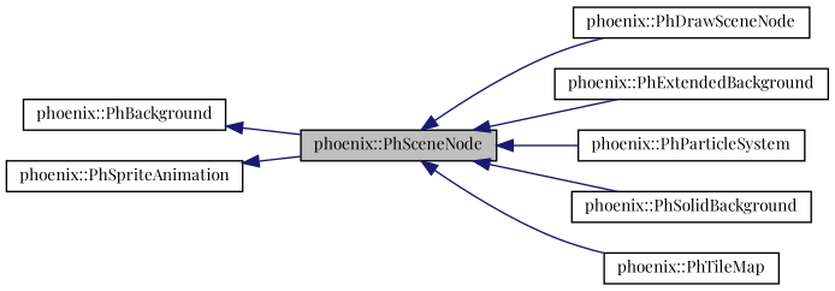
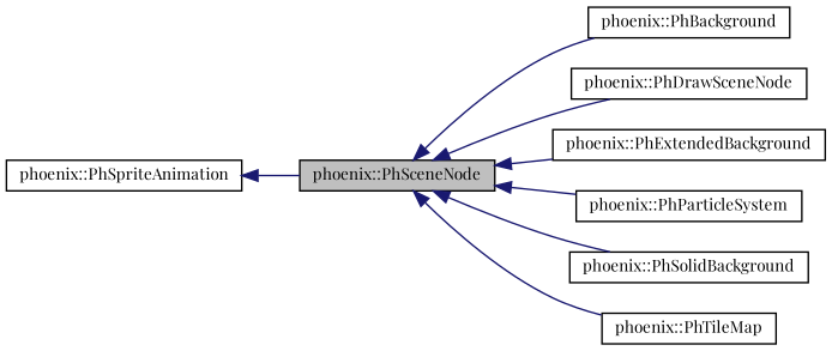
  digraph {
    fontname="Playfair Display"
    rankdir=LR
    node [color=black fillcolor=white fontname="Playfair Display" fontsize=10 shape=record style=filled]
    edge [color=midnightblue dir=back fontname="Playfair Display" fontsize=10 labelfontname=FreeSans labelfontsize=10 style=solid]
    n1 [fillcolor=grey75 fontcolor=black height=0.2 label="phoenix::PhSceneNode" width=0.4]
    n2 [height=0.2 label="phoenix::PhBackground" width=0.4]
    n3 [height=0.2 label="phoenix::PhDrawSceneNode" width=0.4]
    n4 [height=0.2 label="phoenix::PhExtendedBackground" width=0.4]
    n5 [height=0.2 label="phoenix::PhParticleSystem" width=0.4]
    n6 [height=0.2 label="phoenix::PhSolidBackground" width=0.4]
    n7 [height=0.2 label="phoenix::PhTileMap" width=0.4]
    n8 [height=0.2 label="phoenix::PhSpriteAnimation" width=0.4]
-   n2 -> n1
+   n1 -> n2
    n1 -> n3
    n1 -> n4
    n1 -> n5
    n1 -> n6
    n1 -> n7
    n8 -> n1
  }
